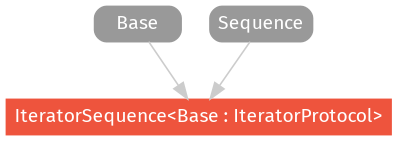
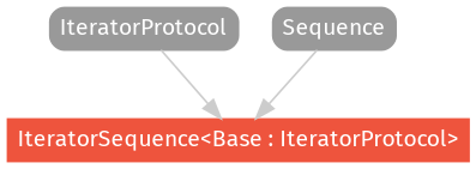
  strict digraph {
    fontname="Fira Sans"
    node [color="#999999" fillcolor="#999999" fontcolor=white fontname="Fira Sans" fontsize=12 margin="0.07,0.05" shape=box style="filled,rounded"]
    edge [color="#cccccc" fontname="Fira Sans"]
    "IteratorSequence<Base : IteratorProtocol>" [color="#ee543d" fillcolor="#ee543d" height=0.3 style=filled]
-   IteratorProtocol [height=0.3 label=Base]
+   IteratorProtocol [height=0.3]
    Sequence [height=0.3]
    subgraph sub_1 {
      rank=max
      "IteratorSequence<Base : IteratorProtocol>"
    }
    IteratorProtocol -> "IteratorSequence<Base : IteratorProtocol>"
    Sequence -> "IteratorSequence<Base : IteratorProtocol>"
  }
